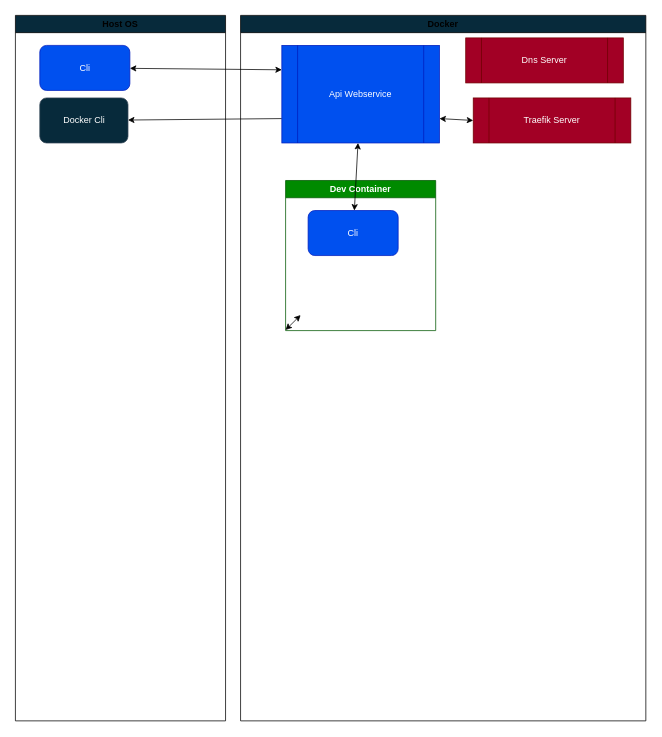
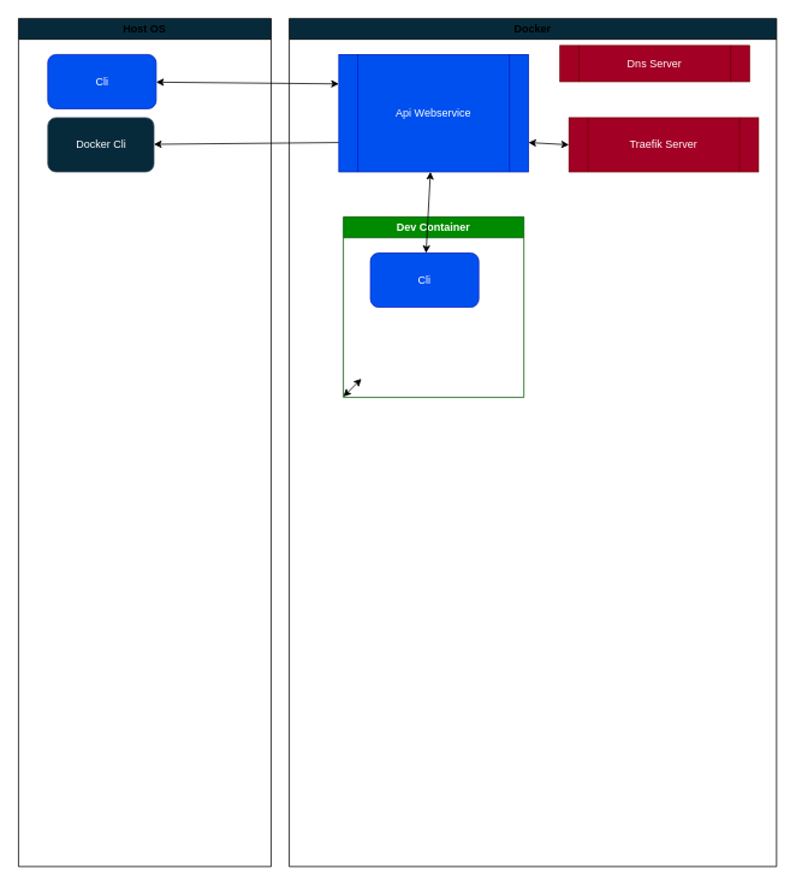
  <mxCell id="0" />
  <mxCell id="1" parent="0" />
  <mxCell id="2" style="edgeStyle=none;html=1;startArrow=classic;startFill=1;entryX=0;entryY=0.25;entryDx=0;entryDy=0;" edge="1" parent="1" source="5" target="9"><mxGeometry relative="1" as="geometry" /></mxCell>
  <mxCell id="3" style="edgeStyle=none;html=1;entryX=0;entryY=0.75;entryDx=0;entryDy=0;startArrow=classic;startFill=1;endArrow=none;endFill=0;" edge="1" parent="1" source="6" target="9"><mxGeometry relative="1" as="geometry" /></mxCell>
  <mxCell id="4" value="Host OS" style="swimlane;whiteSpace=wrap;html=1;fillColor=#072A3B;" vertex="1" parent="1"><mxGeometry x="20" y="20" width="280" height="940" as="geometry" /></mxCell>
  <mxCell id="5" value="Cli" style="rounded=1;whiteSpace=wrap;html=1;fillColor=#0050ef;fontColor=#ffffff;strokeColor=#001DBC;" vertex="1" parent="4"><mxGeometry x="32.5" y="40" width="120" height="60" as="geometry" /></mxCell>
  <mxCell id="6" value="Docker Cli" style="rounded=1;whiteSpace=wrap;html=1;fillColor=#072a3b;strokeColor=#314354;fontColor=#ffffff;" vertex="1" parent="4"><mxGeometry x="32.5" y="110" width="117.5" height="60" as="geometry" /></mxCell>
  <mxCell id="7" value="Docker" style="swimlane;whiteSpace=wrap;html=1;fillColor=#072A3B;" vertex="1" parent="1"><mxGeometry x="320" y="20" width="540" height="940" as="geometry" /></mxCell>
  <mxCell id="8" style="edgeStyle=none;html=1;exitX=1;exitY=0.75;exitDx=0;exitDy=0;entryX=0;entryY=0.5;entryDx=0;entryDy=0;startArrow=classic;startFill=1;endArrow=classic;endFill=1;" edge="1" parent="7" source="9" target="11"><mxGeometry relative="1" as="geometry" /></mxCell>
  <mxCell id="9" value="Api Webservice" style="shape=process;whiteSpace=wrap;html=1;backgroundOutline=1;fillColor=#0050ef;fontColor=#ffffff;strokeColor=#001DBC;" vertex="1" parent="7"><mxGeometry x="55" y="40" width="210" height="130" as="geometry" /></mxCell>
- <mxCell id="10" value="Dns Server" style="shape=process;whiteSpace=wrap;html=1;backgroundOutline=1;fillColor=#a20025;fontColor=#ffffff;strokeColor=#6F0000;" vertex="1" parent="7"><mxGeometry x="300" y="30" width="210" height="60" as="geometry" /></mxCell>
+ <mxCell id="10" value="Dns Server" style="shape=process;whiteSpace=wrap;html=1;backgroundOutline=1;fillColor=#a20025;fontColor=#ffffff;strokeColor=#6F0000;" vertex="1" parent="7"><mxGeometry x="300" y="30" width="210" height="40" as="geometry" /></mxCell>
  <mxCell id="11" value="Traefik Server" style="shape=process;whiteSpace=wrap;html=1;backgroundOutline=1;fillColor=#a20025;fontColor=#ffffff;strokeColor=#6F0000;" vertex="1" parent="7"><mxGeometry x="310" y="110" width="210" height="60" as="geometry" /></mxCell>
  <mxCell id="12" value="Dev Container" style="swimlane;whiteSpace=wrap;html=1;fillColor=#008a00;fontColor=#ffffff;strokeColor=#005700;" vertex="1" parent="7"><mxGeometry x="60" y="220" width="200" height="200" as="geometry" /></mxCell>
  <mxCell id="13" style="edgeStyle=none;html=1;startArrow=classic;startFill=1;endArrow=classic;endFill=1;" edge="1" parent="12" source="12"><mxGeometry relative="1" as="geometry"><mxPoint x="20" y="179.318" as="targetPoint" /></mxGeometry></mxCell>
  <mxCell id="14" value="Cli" style="rounded=1;whiteSpace=wrap;html=1;fillColor=#0050ef;fontColor=#ffffff;strokeColor=#001DBC;" vertex="1" parent="12"><mxGeometry x="30" y="40" width="120" height="60" as="geometry" /></mxCell>
  <mxCell id="15" style="edgeStyle=none;html=1;startArrow=classic;startFill=1;endArrow=classic;endFill=1;" edge="1" parent="7" source="14" target="9"><mxGeometry relative="1" as="geometry"><mxPoint x="108" y="170" as="targetPoint" /></mxGeometry></mxCell>
